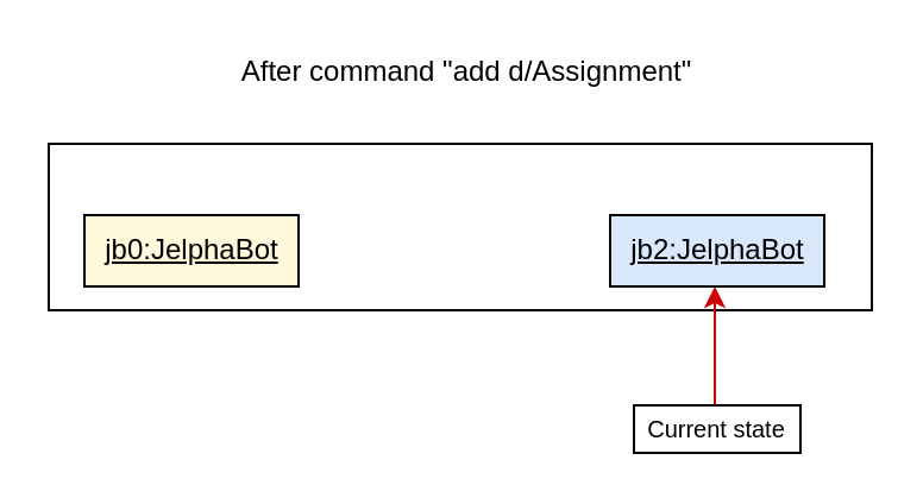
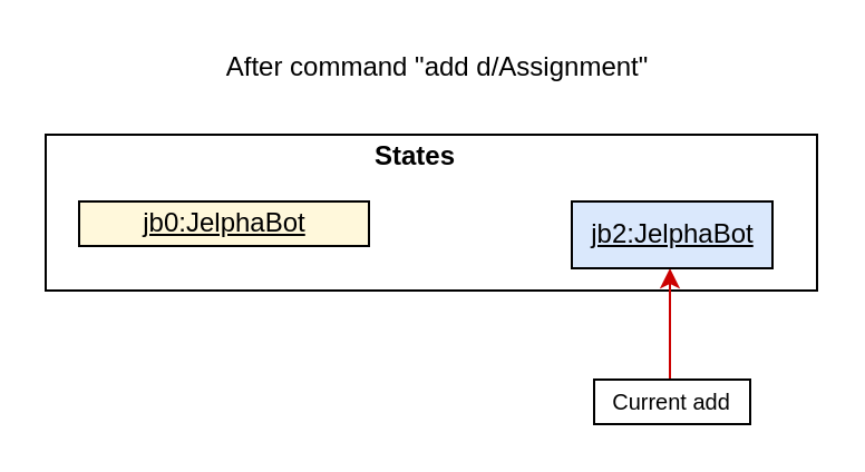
  <mxCell id="0" />
  <mxCell id="1" parent="0" />
  <mxCell id="2" value="" style="rounded=0;whiteSpace=wrap;html=1;" vertex="1" parent="1"><mxGeometry x="20" y="60" width="346" height="70" as="geometry" /></mxCell>
  <mxCell id="3" value="After command &quot;add d/Assignment&quot;" style="text;html=1;strokeColor=none;fillColor=none;align=center;verticalAlign=middle;whiteSpace=wrap;rounded=0;" vertex="1" parent="1"><mxGeometry x="86" y="20" width="220" height="20" as="geometry" /></mxCell>
- <mxCell id="5" value="&lt;u&gt;jb0:JelphaBot&lt;/u&gt;" style="html=1;fillColor=#FFF8DB;strokeColor=#000000;" vertex="1" parent="1"><mxGeometry x="35" y="90" width="90" height="30" as="geometry" /></mxCell>
+ <mxCell id="4" value="&lt;b&gt;States&lt;/b&gt;" style="text;html=1;strokeColor=none;fillColor=none;align=center;verticalAlign=middle;whiteSpace=wrap;rounded=0;" vertex="1" parent="1"><mxGeometry x="166" y="60" width="40" height="20" as="geometry" /></mxCell>
+ <mxCell id="5" value="&lt;u&gt;jb0:JelphaBot&lt;/u&gt;" style="html=1;fillColor=#FFF8DB;strokeColor=#000000;" vertex="1" parent="1"><mxGeometry x="35" y="90" width="130" height="20" as="geometry" /></mxCell>
  <mxCell id="6" value="" style="endArrow=classic;html=1;strokeColor=#CC0000;" edge="1" parent="1"><mxGeometry width="50" height="50" relative="1" as="geometry"><mxPoint x="300" y="170" as="sourcePoint" /><mxPoint x="300" y="120" as="targetPoint" /></mxGeometry></mxCell>
  <mxCell id="7" value="" style="rounded=0;whiteSpace=wrap;html=1;" vertex="1" parent="1"><mxGeometry x="266" y="170" width="70" height="20" as="geometry" /></mxCell>
- <mxCell id="8" value="&lt;font style=&quot;font-size: 10px&quot;&gt;Current state&lt;/font&gt;" style="text;html=1;strokeColor=none;fillColor=none;align=center;verticalAlign=middle;whiteSpace=wrap;rounded=0;" vertex="1" parent="1"><mxGeometry x="261" y="170" width="80" height="20" as="geometry" /></mxCell>
+ <mxCell id="8" value="&lt;font style=&quot;font-size: 10px&quot;&gt;Current add&lt;/font&gt;" style="text;html=1;strokeColor=none;fillColor=none;align=center;verticalAlign=middle;whiteSpace=wrap;rounded=0;" vertex="1" parent="1"><mxGeometry x="261" y="170" width="80" height="20" as="geometry" /></mxCell>
  <mxCell id="9" value="&lt;u&gt;jb2:JelphaBot&lt;/u&gt;" style="html=1;fillColor=#dae8fc;strokeColor=#000000;" vertex="1" parent="1"><mxGeometry x="256" y="90" width="90" height="30" as="geometry" /></mxCell>
